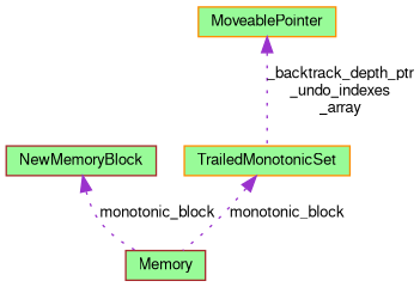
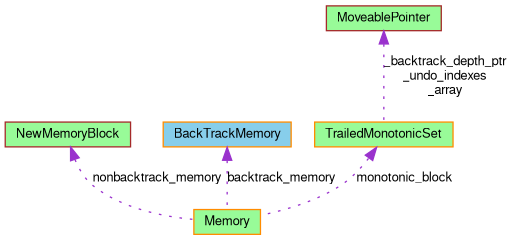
  digraph {
    node [color=darkorange fillcolor=palegreen fontname=FreeSans fontsize=10 shape=record style=filled]
    edge [color=darkorchid3 dir=back fontname=FreeSans fontsize=10 labelfontname=FreeSans labelfontsize=10 style=dotted]
-   n1 [color=brown fontcolor=black height=0.2 label=Memory width=0.4]
+   n1 [fontcolor=black height=0.2 label=Memory width=0.4]
    n2 [color=brown height=0.2 label=NewMemoryBlock width=0.4]
+   n3 [fillcolor=skyblue height=0.2 label=BackTrackMemory width=0.4]
    n4 [height=0.2 label=TrailedMonotonicSet width=0.4]
-   n5 [height=0.2 label=MoveablePointer width=0.4]
-   n2 -> n1 [label=monotonic_block]
+   n5 [color=brown height=0.2 label=MoveablePointer width=0.4]
+   n2 -> n1 [label=nonbacktrack_memory]
+   n3 -> n1 [label=backtrack_memory]
    n4 -> n1 [label=monotonic_block]
    n5 -> n4 [label="_backtrack_depth_ptr\n_undo_indexes\n_array"]
  }
